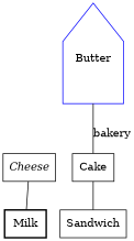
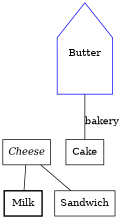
  graph {
    node [shape=box]
    n1 [label=Milk style=bold]
    Butter [color=blue height=2 shape=house]
    Cake
    Cheese [fontname="Palatino-Italic"]
    Sandwich
    Butter -- Cake [label=bakery]
    Cheese -- n1
-   Cake -- Sandwich
+   Cheese -- Sandwich
  }
